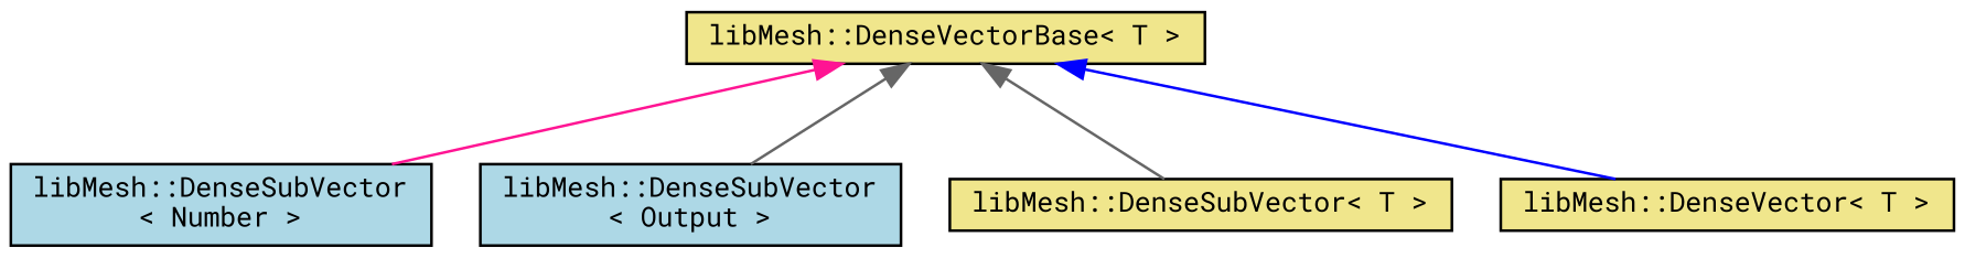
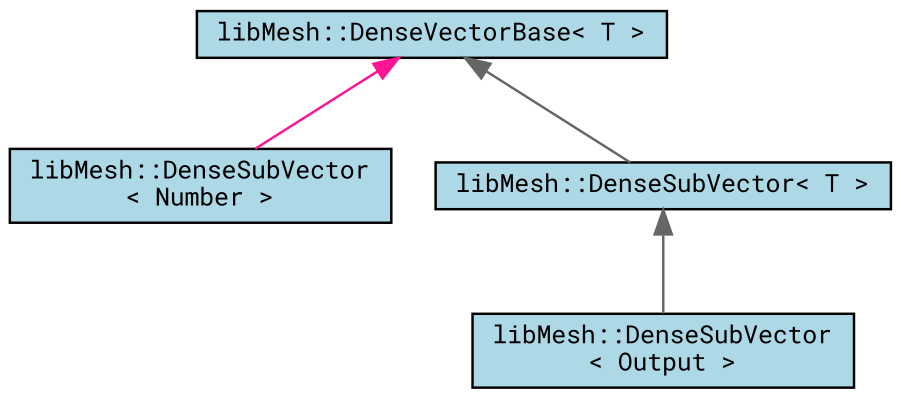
  digraph {
    fontname="Roboto Mono"
    rankdir=TB
    node [color=black fillcolor=lightblue fontname="Roboto Mono" fontsize=10 shape=record style=filled]
    edge [color=gray40 dir=back fontname="Roboto Mono" fontsize=10 labelfontname=Helvetica labelfontsize=10 style=solid]
-   n1 [fillcolor=khaki height=0.2 label="libMesh::DenseVectorBase\< T \>" width=0.4]
+   n1 [height=0.2 label="libMesh::DenseVectorBase\< T \>" width=0.4]
    n2 [height=0.2 label="libMesh::DenseSubVector\l\< Number \>" width=0.4]
    n3 [height=0.2 label="libMesh::DenseSubVector\l\< Output \>" width=0.4]
-   n4 [fillcolor=khaki height=0.2 label="libMesh::DenseSubVector\< T \>" width=0.4]
-   n5 [fillcolor=khaki height=0.2 label="libMesh::DenseVector\< T \>" width=0.4]
+   n4 [height=0.2 label="libMesh::DenseSubVector\< T \>" width=0.4]
    n1 -> n2 [color=deeppink]
-   n1 -> n3
+   n4 -> n3
    n1 -> n4
-   n1 -> n5 [color=blue]
  }
